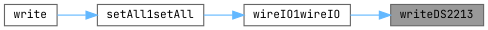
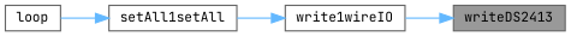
  digraph {
    fontname="JetBrains Mono"
    rankdir=RL
    node [color=grey40 fillcolor=white fontname="JetBrains Mono" fontsize=10 shape=box style=filled]
    edge [color=steelblue1 dir=back fontname="JetBrains Mono" fontsize=10 labelfontname=Helvetica labelfontsize=10 style=solid]
-   n1 [color=gray40 fillcolor=grey60 fontcolor=black height=0.2 label=writeDS2213 width=0.4]
-   n2 [height=0.2 label=wireIO1wireIO width=0.4]
+   n1 [color=gray40 fillcolor=grey60 fontcolor=black height=0.2 label=writeDS2413 width=0.4]
+   n2 [height=0.2 label=write1wireIO width=0.4]
    n3 [height=0.2 label=setAll1setAll width=0.4]
-   n4 [height=0.2 label=write width=0.4]
+   n4 [height=0.2 label=loop width=0.4]
    n1 -> n2
    n2 -> n3
    n3 -> n4
  }
